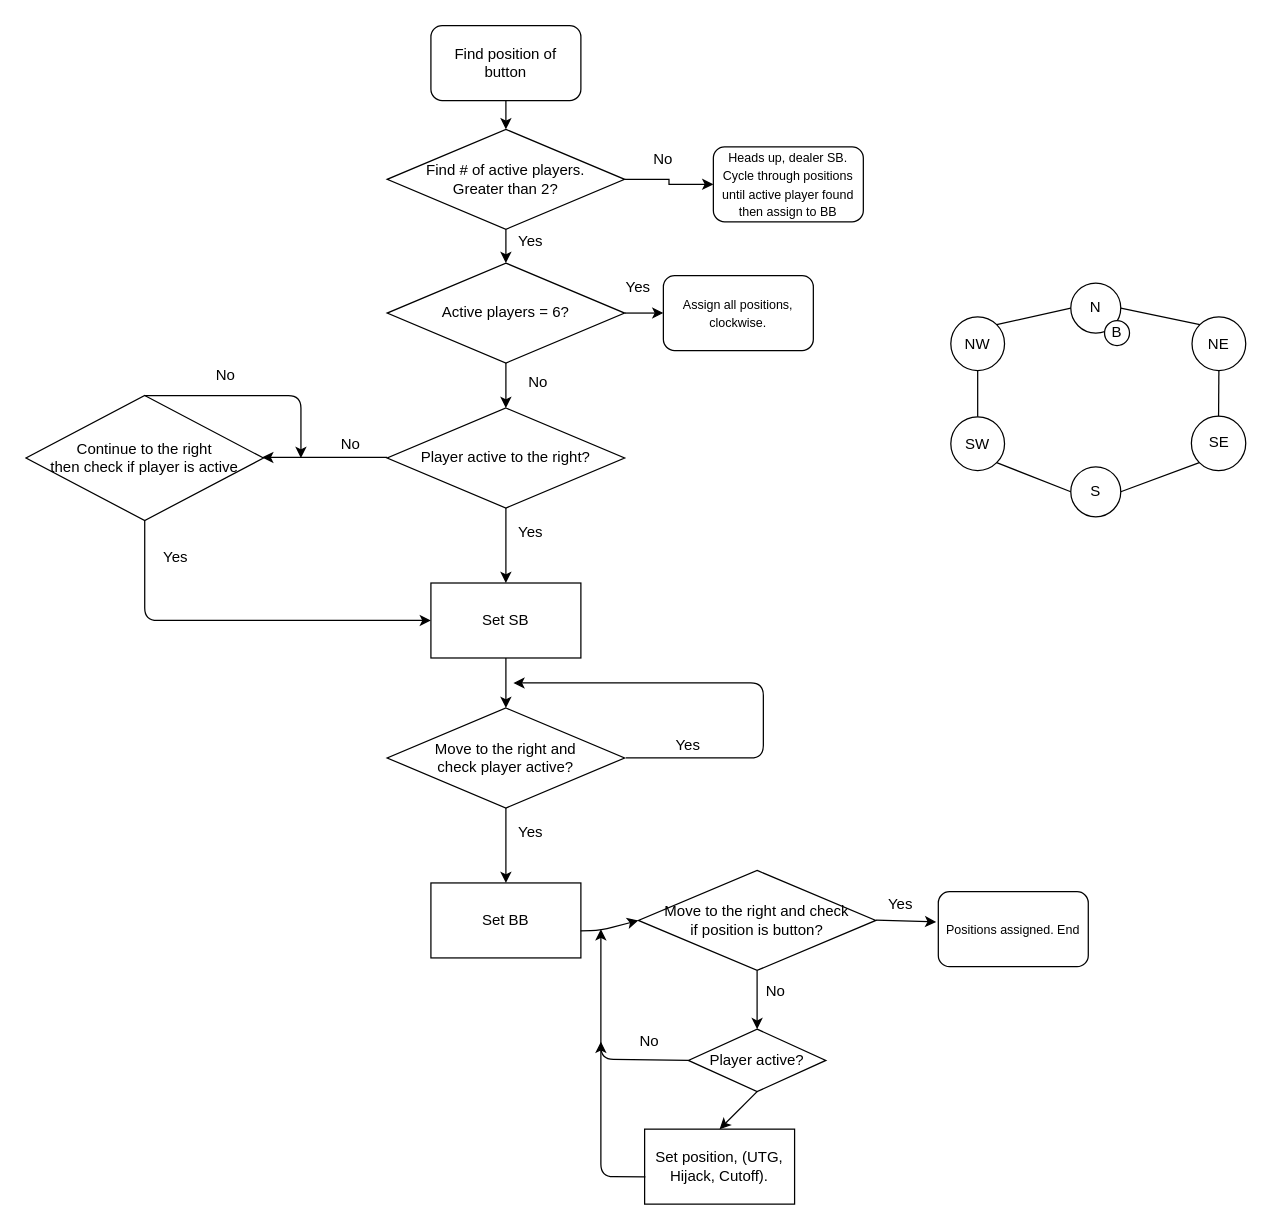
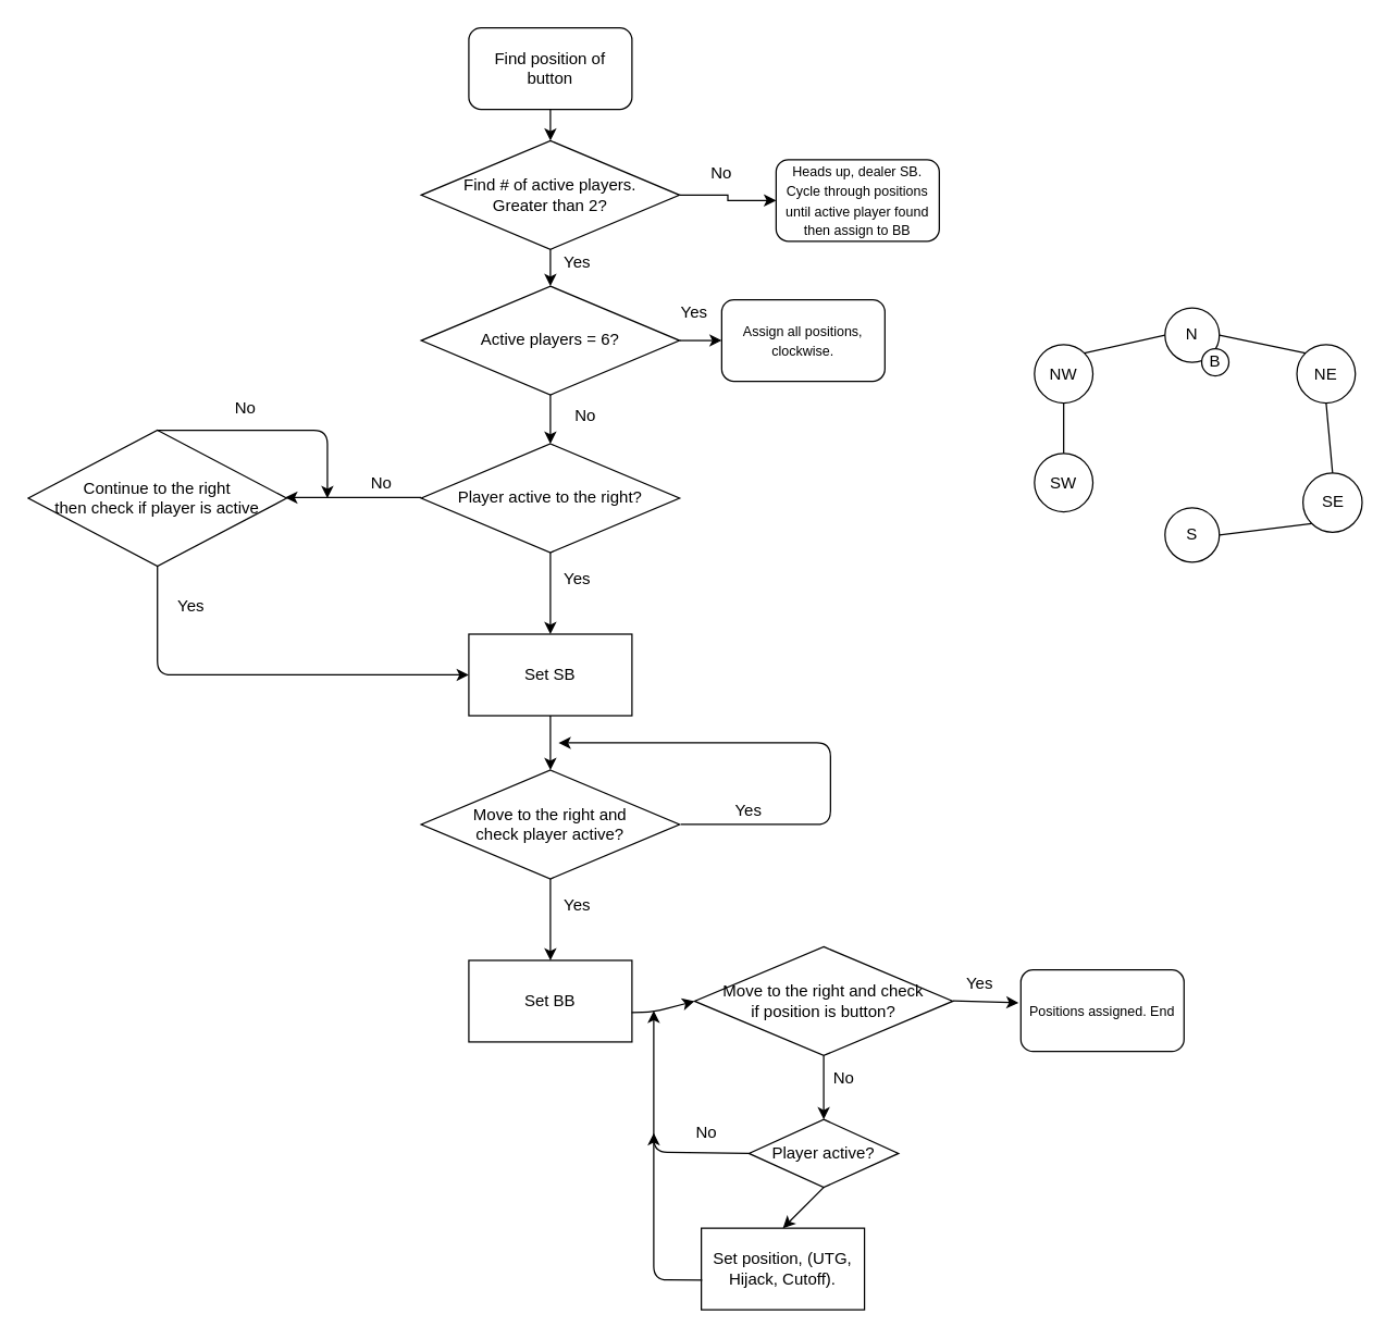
  <mxCell id="0" />
  <mxCell id="1" parent="0" />
  <mxCell id="2" style="edgeStyle=orthogonalEdgeStyle;rounded=0;orthogonalLoop=1;jettySize=auto;html=1;exitX=0.5;exitY=1;exitDx=0;exitDy=0;entryX=0.5;entryY=0;entryDx=0;entryDy=0;" parent="1" source="3" target="22" edge="1"><mxGeometry relative="1" as="geometry"><mxPoint x="404" y="100" as="targetPoint" /></mxGeometry></mxCell>
  <mxCell id="3" value="Find position of button" style="rounded=1;whiteSpace=wrap;html=1;" parent="1" vertex="1"><mxGeometry x="344" y="20" width="120" height="60" as="geometry" /></mxCell>
  <mxCell id="4" value="Player active to the right?" style="rhombus;whiteSpace=wrap;html=1;" parent="1" vertex="1"><mxGeometry x="309" y="326" width="190" height="80" as="geometry" /></mxCell>
  <mxCell id="5" value="" style="endArrow=classic;html=1;" parent="1" edge="1"><mxGeometry width="50" height="50" relative="1" as="geometry"><mxPoint x="309" y="365.5" as="sourcePoint" /><mxPoint x="209" y="365.5" as="targetPoint" /></mxGeometry></mxCell>
  <mxCell id="6" value="No" style="text;html=1;strokeColor=none;fillColor=none;align=center;verticalAlign=middle;whiteSpace=wrap;rounded=0;" parent="1" vertex="1"><mxGeometry x="260" y="344.5" width="40" height="20" as="geometry" /></mxCell>
  <mxCell id="7" value="Continue to the right &lt;br&gt;then check if player is active" style="rhombus;whiteSpace=wrap;html=1;" parent="1" vertex="1"><mxGeometry x="20" y="316" width="190" height="100" as="geometry" /></mxCell>
  <mxCell id="8" value="" style="endArrow=classic;html=1;exitX=0.5;exitY=0;exitDx=0;exitDy=0;" parent="1" source="7" edge="1"><mxGeometry width="50" height="50" relative="1" as="geometry"><mxPoint x="115" y="416" as="sourcePoint" /><mxPoint x="240" y="366" as="targetPoint" /><Array as="points"><mxPoint x="240" y="316" /></Array></mxGeometry></mxCell>
  <mxCell id="9" value="" style="endArrow=classic;html=1;exitX=0.5;exitY=1;exitDx=0;exitDy=0;" parent="1" source="4" edge="1"><mxGeometry width="50" height="50" relative="1" as="geometry"><mxPoint x="380" y="576" as="sourcePoint" /><mxPoint x="404" y="466" as="targetPoint" /></mxGeometry></mxCell>
  <mxCell id="10" value="Yes" style="text;html=1;strokeColor=none;fillColor=none;align=center;verticalAlign=middle;whiteSpace=wrap;rounded=0;" parent="1" vertex="1"><mxGeometry x="404" y="416" width="40" height="20" as="geometry" /></mxCell>
  <mxCell id="11" value="" style="endArrow=classic;html=1;exitX=0.5;exitY=1;exitDx=0;exitDy=0;entryX=0;entryY=0.5;entryDx=0;entryDy=0;" parent="1" source="7" target="14" edge="1"><mxGeometry width="50" height="50" relative="1" as="geometry"><mxPoint x="380" y="566" as="sourcePoint" /><mxPoint x="404" y="466" as="targetPoint" /><Array as="points"><mxPoint x="115" y="496" /></Array></mxGeometry></mxCell>
  <mxCell id="12" value="Yes" style="text;html=1;strokeColor=none;fillColor=none;align=center;verticalAlign=middle;whiteSpace=wrap;rounded=0;" parent="1" vertex="1"><mxGeometry x="120" y="436" width="40" height="20" as="geometry" /></mxCell>
  <mxCell id="13" value="Move to the right and &lt;br&gt;check player active?" style="rhombus;whiteSpace=wrap;html=1;" parent="1" vertex="1"><mxGeometry x="309" y="566" width="190" height="80" as="geometry" /></mxCell>
  <mxCell id="14" value="Set SB" style="rounded=0;whiteSpace=wrap;html=1;" parent="1" vertex="1"><mxGeometry x="344" y="466" width="120" height="60" as="geometry" /></mxCell>
  <mxCell id="15" value="" style="endArrow=classic;html=1;exitX=0.5;exitY=1;exitDx=0;exitDy=0;" parent="1" edge="1"><mxGeometry width="50" height="50" relative="1" as="geometry"><mxPoint x="404" y="526" as="sourcePoint" /><mxPoint x="404" y="566" as="targetPoint" /></mxGeometry></mxCell>
  <mxCell id="16" value="" style="endArrow=classic;html=1;exitX=0.5;exitY=1;exitDx=0;exitDy=0;" parent="1" edge="1"><mxGeometry width="50" height="50" relative="1" as="geometry"><mxPoint x="404" y="646" as="sourcePoint" /><mxPoint x="404" y="706" as="targetPoint" /></mxGeometry></mxCell>
  <mxCell id="17" value="Yes" style="text;html=1;strokeColor=none;fillColor=none;align=center;verticalAlign=middle;whiteSpace=wrap;rounded=0;" parent="1" vertex="1"><mxGeometry x="404" y="656" width="40" height="20" as="geometry" /></mxCell>
  <mxCell id="18" value="Set BB" style="rounded=0;whiteSpace=wrap;html=1;" parent="1" vertex="1"><mxGeometry x="344" y="706" width="120" height="60" as="geometry" /></mxCell>
  <mxCell id="19" value="" style="endArrow=classic;html=1;" parent="1" edge="1"><mxGeometry width="50" height="50" relative="1" as="geometry"><mxPoint x="500" y="606" as="sourcePoint" /><mxPoint x="410" y="546" as="targetPoint" /><Array as="points"><mxPoint x="610" y="606" /><mxPoint x="610" y="546" /></Array></mxGeometry></mxCell>
  <mxCell id="20" value="Yes" style="text;html=1;strokeColor=none;fillColor=none;align=center;verticalAlign=middle;whiteSpace=wrap;rounded=0;" parent="1" vertex="1"><mxGeometry x="530" y="586" width="40" height="20" as="geometry" /></mxCell>
  <mxCell id="21" style="edgeStyle=orthogonalEdgeStyle;rounded=0;orthogonalLoop=1;jettySize=auto;html=1;exitX=0.5;exitY=1;exitDx=0;exitDy=0;" edge="1" parent="1" source="22"><mxGeometry relative="1" as="geometry"><mxPoint x="404" y="210" as="targetPoint" /></mxGeometry></mxCell>
  <mxCell id="22" value="Find # of active players. &lt;br&gt;Greater than 2?" style="rhombus;whiteSpace=wrap;html=1;" parent="1" vertex="1"><mxGeometry x="309" y="103" width="190" height="80" as="geometry" /></mxCell>
  <mxCell id="23" value="Yes" style="text;html=1;strokeColor=none;fillColor=none;align=center;verticalAlign=middle;whiteSpace=wrap;rounded=0;" parent="1" vertex="1"><mxGeometry x="404" y="183" width="40" height="20" as="geometry" /></mxCell>
  <mxCell id="24" style="edgeStyle=orthogonalEdgeStyle;rounded=0;orthogonalLoop=1;jettySize=auto;html=1;exitX=1;exitY=0.5;exitDx=0;exitDy=0;entryX=0;entryY=0.5;entryDx=0;entryDy=0;" parent="1" source="22" target="25" edge="1"><mxGeometry relative="1" as="geometry"><mxPoint x="414" y="90" as="sourcePoint" /><mxPoint x="540" y="143" as="targetPoint" /></mxGeometry></mxCell>
  <mxCell id="25" value="&lt;font style=&quot;font-size: 10px&quot;&gt;Heads up, dealer SB. Cycle through positions until active player found then assign to BB&lt;/font&gt;" style="rounded=1;whiteSpace=wrap;html=1;" parent="1" vertex="1"><mxGeometry x="570" y="117" width="120" height="60" as="geometry" /></mxCell>
  <mxCell id="26" value="No" style="text;html=1;strokeColor=none;fillColor=none;align=center;verticalAlign=middle;whiteSpace=wrap;rounded=0;" parent="1" vertex="1"><mxGeometry x="510" y="117" width="40" height="20" as="geometry" /></mxCell>
  <mxCell id="27" value="Move to the right and check &lt;br&gt;if position is button?" style="rhombus;whiteSpace=wrap;html=1;" parent="1" vertex="1"><mxGeometry x="510" y="696" width="190" height="80" as="geometry" /></mxCell>
  <mxCell id="28" value="" style="endArrow=classic;html=1;exitX=0.998;exitY=0.64;exitDx=0;exitDy=0;exitPerimeter=0;" parent="1" source="18" edge="1"><mxGeometry width="50" height="50" relative="1" as="geometry"><mxPoint x="414" y="656" as="sourcePoint" /><mxPoint x="510" y="736" as="targetPoint" /><Array as="points"><mxPoint x="480" y="744" /></Array></mxGeometry></mxCell>
  <mxCell id="29" value="" style="endArrow=classic;html=1;exitX=1;exitY=0.5;exitDx=0;exitDy=0;entryX=-0.014;entryY=0.403;entryDx=0;entryDy=0;entryPerimeter=0;" parent="1" target="31" edge="1"><mxGeometry width="50" height="50" relative="1" as="geometry"><mxPoint x="700" y="735.83" as="sourcePoint" /><mxPoint x="746" y="735.83" as="targetPoint" /></mxGeometry></mxCell>
  <mxCell id="30" value="Yes" style="text;html=1;strokeColor=none;fillColor=none;align=center;verticalAlign=middle;whiteSpace=wrap;rounded=0;" parent="1" vertex="1"><mxGeometry x="700" y="713" width="40" height="20" as="geometry" /></mxCell>
  <mxCell id="31" value="&lt;font style=&quot;font-size: 10px&quot;&gt;Positions assigned. End&lt;/font&gt;" style="rounded=1;whiteSpace=wrap;html=1;" parent="1" vertex="1"><mxGeometry x="750" y="713" width="120" height="60" as="geometry" /></mxCell>
  <mxCell id="32" value="" style="endArrow=classic;html=1;exitX=0.5;exitY=1;exitDx=0;exitDy=0;" parent="1" source="27" edge="1"><mxGeometry width="50" height="50" relative="1" as="geometry"><mxPoint x="520" y="803" as="sourcePoint" /><mxPoint x="605" y="823" as="targetPoint" /></mxGeometry></mxCell>
  <mxCell id="33" value="No" style="text;html=1;strokeColor=none;fillColor=none;align=center;verticalAlign=middle;whiteSpace=wrap;rounded=0;" parent="1" vertex="1"><mxGeometry x="600" y="783" width="40" height="20" as="geometry" /></mxCell>
  <mxCell id="34" value="Player active?" style="rhombus;whiteSpace=wrap;html=1;" parent="1" vertex="1"><mxGeometry x="550" y="823" width="110" height="50" as="geometry" /></mxCell>
  <mxCell id="35" value="" style="endArrow=classic;html=1;exitX=0;exitY=0.5;exitDx=0;exitDy=0;" parent="1" source="34" edge="1"><mxGeometry width="50" height="50" relative="1" as="geometry"><mxPoint x="490" y="833" as="sourcePoint" /><mxPoint x="480" y="743" as="targetPoint" /><Array as="points"><mxPoint x="480" y="847" /></Array></mxGeometry></mxCell>
  <mxCell id="36" value="No" style="text;html=1;strokeColor=none;fillColor=none;align=center;verticalAlign=middle;whiteSpace=wrap;rounded=0;" parent="1" vertex="1"><mxGeometry x="499" y="823" width="40" height="20" as="geometry" /></mxCell>
  <mxCell id="37" value="Set position, (UTG, Hijack, Cutoff)." style="rounded=0;whiteSpace=wrap;html=1;" parent="1" vertex="1"><mxGeometry x="515" y="903" width="120" height="60" as="geometry" /></mxCell>
  <mxCell id="38" value="" style="endArrow=classic;html=1;exitX=0.5;exitY=1;exitDx=0;exitDy=0;entryX=0.5;entryY=0;entryDx=0;entryDy=0;" parent="1" source="34" target="37" edge="1"><mxGeometry width="50" height="50" relative="1" as="geometry"><mxPoint x="570" y="893" as="sourcePoint" /><mxPoint x="690" y="883" as="targetPoint" /></mxGeometry></mxCell>
  <mxCell id="39" value="" style="endArrow=classic;html=1;exitX=0.005;exitY=0.636;exitDx=0;exitDy=0;exitPerimeter=0;" parent="1" source="37" edge="1"><mxGeometry width="50" height="50" relative="1" as="geometry"><mxPoint x="460" y="823" as="sourcePoint" /><mxPoint x="480" y="833" as="targetPoint" /><Array as="points"><mxPoint x="480" y="941" /></Array></mxGeometry></mxCell>
  <mxCell id="40" value="SW" style="ellipse;whiteSpace=wrap;html=1;aspect=fixed;" parent="1" vertex="1"><mxGeometry x="760" y="333" width="43" height="43" as="geometry" /></mxCell>
  <mxCell id="41" value="NW" style="ellipse;whiteSpace=wrap;html=1;aspect=fixed;" parent="1" vertex="1"><mxGeometry x="760" y="253" width="43" height="43" as="geometry" /></mxCell>
  <mxCell id="42" value="S" style="ellipse;whiteSpace=wrap;html=1;aspect=fixed;" parent="1" vertex="1"><mxGeometry x="856" y="373" width="40" height="40" as="geometry" /></mxCell>
- <mxCell id="43" value="SE" style="ellipse;whiteSpace=wrap;html=1;aspect=fixed;" parent="1" vertex="1"><mxGeometry x="952.5" y="332.5" width="43.5" height="43.5" as="geometry" /></mxCell>
+ <mxCell id="43" value="SE" style="ellipse;whiteSpace=wrap;html=1;aspect=fixed;" parent="1" vertex="1"><mxGeometry x="957.5" y="347.5" width="43.5" height="43.5" as="geometry" /></mxCell>
  <mxCell id="44" value="NE" style="ellipse;whiteSpace=wrap;html=1;aspect=fixed;" parent="1" vertex="1"><mxGeometry x="953" y="253" width="43" height="43" as="geometry" /></mxCell>
  <mxCell id="45" value="N" style="ellipse;whiteSpace=wrap;html=1;aspect=fixed;" parent="1" vertex="1"><mxGeometry x="856" y="226" width="40" height="40" as="geometry" /></mxCell>
  <mxCell id="46" value="B" style="ellipse;whiteSpace=wrap;html=1;aspect=fixed;" parent="1" vertex="1"><mxGeometry x="883" y="256" width="20" height="20" as="geometry" /></mxCell>
  <mxCell id="47" value="" style="endArrow=none;html=1;entryX=0;entryY=0.5;entryDx=0;entryDy=0;exitX=1;exitY=0;exitDx=0;exitDy=0;" parent="1" source="41" target="45" edge="1"><mxGeometry width="50" height="50" relative="1" as="geometry"><mxPoint x="643" y="416" as="sourcePoint" /><mxPoint x="693" y="366" as="targetPoint" /></mxGeometry></mxCell>
  <mxCell id="48" value="" style="endArrow=none;html=1;entryX=0.5;entryY=1;entryDx=0;entryDy=0;exitX=0.5;exitY=0;exitDx=0;exitDy=0;" parent="1" source="40" target="41" edge="1"><mxGeometry width="50" height="50" relative="1" as="geometry"><mxPoint x="806.703" y="269.297" as="sourcePoint" /><mxPoint x="866" y="256" as="targetPoint" /></mxGeometry></mxCell>
- <mxCell id="49" value="" style="endArrow=none;html=1;entryX=1;entryY=1;entryDx=0;entryDy=0;exitX=0;exitY=0.5;exitDx=0;exitDy=0;" parent="1" source="42" target="40" edge="1"><mxGeometry width="50" height="50" relative="1" as="geometry"><mxPoint x="791.5" y="343" as="sourcePoint" /><mxPoint x="791.5" y="306" as="targetPoint" /></mxGeometry></mxCell>
  <mxCell id="50" value="" style="endArrow=none;html=1;entryX=1;entryY=0.5;entryDx=0;entryDy=0;exitX=0;exitY=1;exitDx=0;exitDy=0;" parent="1" source="43" target="42" edge="1"><mxGeometry width="50" height="50" relative="1" as="geometry"><mxPoint x="866" y="403" as="sourcePoint" /><mxPoint x="806.703" y="379.703" as="targetPoint" /></mxGeometry></mxCell>
  <mxCell id="51" value="" style="endArrow=none;html=1;entryX=0.5;entryY=0;entryDx=0;entryDy=0;exitX=0.5;exitY=1;exitDx=0;exitDy=0;" parent="1" source="44" target="43" edge="1"><mxGeometry width="50" height="50" relative="1" as="geometry"><mxPoint x="968.87" y="379.63" as="sourcePoint" /><mxPoint x="906" y="403" as="targetPoint" /></mxGeometry></mxCell>
  <mxCell id="52" value="" style="endArrow=none;html=1;entryX=0;entryY=0;entryDx=0;entryDy=0;exitX=1;exitY=0.5;exitDx=0;exitDy=0;" parent="1" source="45" target="44" edge="1"><mxGeometry width="50" height="50" relative="1" as="geometry"><mxPoint x="984.5" y="306" as="sourcePoint" /><mxPoint x="984.25" y="342.5" as="targetPoint" /></mxGeometry></mxCell>
  <mxCell id="53" style="edgeStyle=orthogonalEdgeStyle;rounded=0;orthogonalLoop=1;jettySize=auto;html=1;exitX=1;exitY=0.5;exitDx=0;exitDy=0;" edge="1" parent="1" source="55"><mxGeometry relative="1" as="geometry"><mxPoint x="530" y="250" as="targetPoint" /></mxGeometry></mxCell>
  <mxCell id="54" style="edgeStyle=orthogonalEdgeStyle;rounded=0;orthogonalLoop=1;jettySize=auto;html=1;exitX=0.5;exitY=1;exitDx=0;exitDy=0;entryX=0.5;entryY=0;entryDx=0;entryDy=0;" edge="1" parent="1" source="55" target="4"><mxGeometry relative="1" as="geometry" /></mxCell>
  <mxCell id="55" value="Active players = 6?" style="rhombus;whiteSpace=wrap;html=1;" vertex="1" parent="1"><mxGeometry x="309" y="210" width="190" height="80" as="geometry" /></mxCell>
  <mxCell id="56" value="&lt;font style=&quot;font-size: 10px&quot;&gt;Assign all positions, clockwise.&lt;/font&gt;" style="rounded=1;whiteSpace=wrap;html=1;" vertex="1" parent="1"><mxGeometry x="530" y="220" width="120" height="60" as="geometry" /></mxCell>
  <mxCell id="57" value="Yes" style="text;html=1;strokeColor=none;fillColor=none;align=center;verticalAlign=middle;whiteSpace=wrap;rounded=0;" vertex="1" parent="1"><mxGeometry x="490" y="220" width="40" height="20" as="geometry" /></mxCell>
  <mxCell id="58" value="No" style="text;html=1;strokeColor=none;fillColor=none;align=center;verticalAlign=middle;whiteSpace=wrap;rounded=0;" vertex="1" parent="1"><mxGeometry x="410" y="296" width="40" height="20" as="geometry" /></mxCell>
  <mxCell id="59" value="No" style="text;html=1;strokeColor=none;fillColor=none;align=center;verticalAlign=middle;whiteSpace=wrap;rounded=0;" vertex="1" parent="1"><mxGeometry x="160" y="290" width="40" height="20" as="geometry" /></mxCell>
